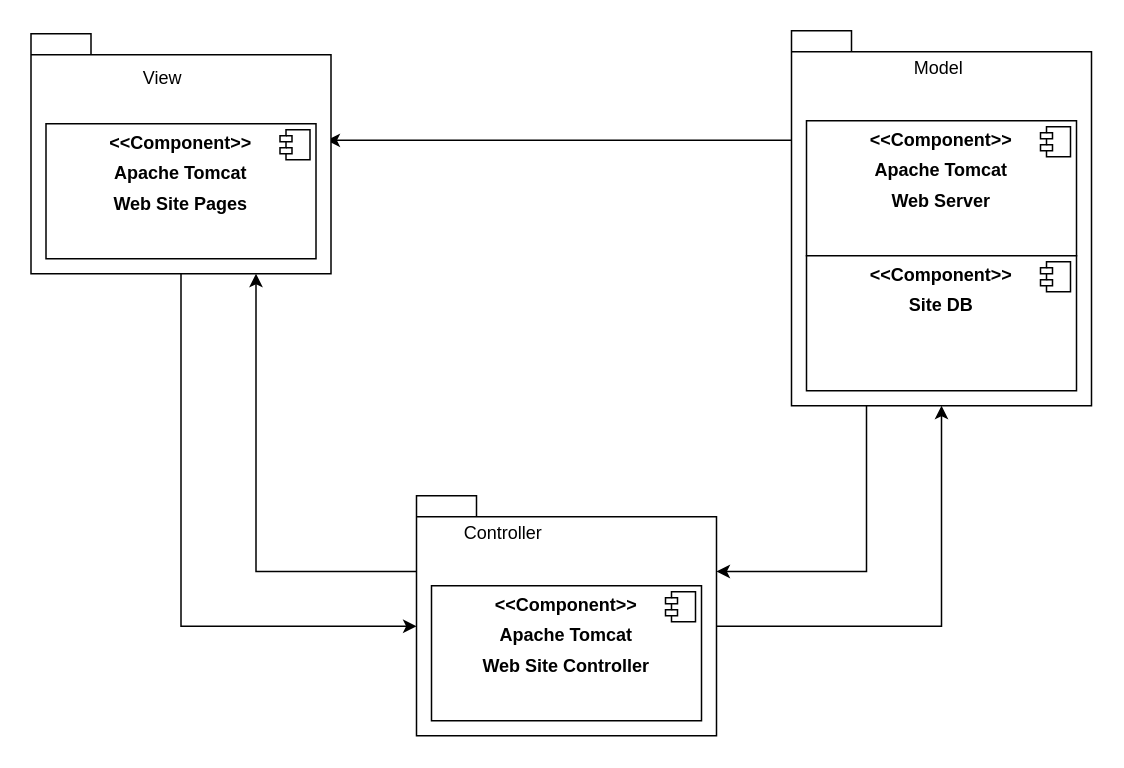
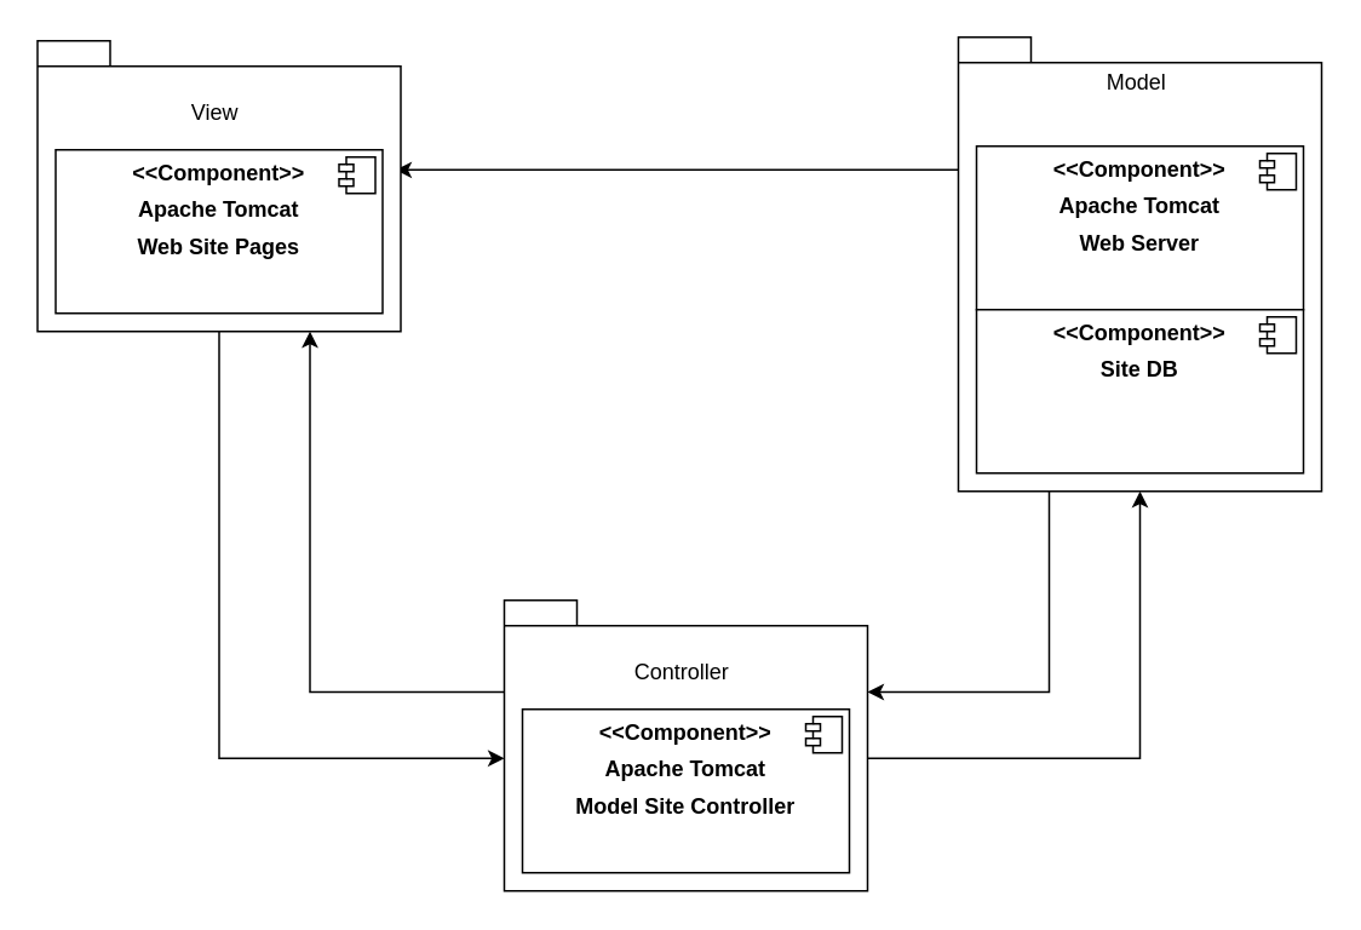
  <mxCell id="0" />
  <mxCell id="1" parent="0" />
  <mxCell id="2" style="edgeStyle=orthogonalEdgeStyle;rounded=0;orthogonalLoop=1;jettySize=auto;html=1;exitX=0;exitY=0;exitDx=0;exitDy=73;exitPerimeter=0;entryX=0.985;entryY=0.444;entryDx=0;entryDy=0;entryPerimeter=0;" edge="1" parent="1" source="4" target="11"><mxGeometry relative="1" as="geometry" /></mxCell>
  <mxCell id="3" style="edgeStyle=orthogonalEdgeStyle;rounded=0;orthogonalLoop=1;jettySize=auto;html=1;exitX=0.25;exitY=1;exitDx=0;exitDy=0;exitPerimeter=0;entryX=0;entryY=0;entryDx=200;entryDy=50.5;entryPerimeter=0;" edge="1" parent="1" source="4" target="17"><mxGeometry relative="1" as="geometry" /></mxCell>
  <mxCell id="4" value="" style="shape=folder;fontStyle=1;spacingTop=10;tabWidth=40;tabHeight=14;tabPosition=left;html=1;" vertex="1" parent="1"><mxGeometry x="527" y="20" width="200" height="250" as="geometry" /></mxCell>
  <mxCell id="5" value="&lt;p style=&quot;margin: 0px ; margin-top: 6px ; text-align: center&quot;&gt;&lt;b&gt;&amp;lt;&amp;lt;Component&amp;gt;&amp;gt;&lt;/b&gt;&lt;/p&gt;&lt;p style=&quot;margin: 0px ; margin-top: 6px ; text-align: center&quot;&gt;&lt;b&gt;Apache Tomcat&lt;/b&gt;&lt;/p&gt;&lt;p style=&quot;margin: 0px ; margin-top: 6px ; text-align: center&quot;&gt;&lt;b&gt;Web Server&lt;/b&gt;&lt;/p&gt;" style="align=left;overflow=fill;html=1;" vertex="1" parent="1"><mxGeometry x="537" y="80" width="180" height="90" as="geometry" /></mxCell>
  <mxCell id="6" value="" style="shape=component;jettyWidth=8;jettyHeight=4;" vertex="1" parent="5"><mxGeometry x="1" width="20" height="20" relative="1" as="geometry"><mxPoint x="-24" y="4" as="offset" /></mxGeometry></mxCell>
  <mxCell id="7" value="&lt;p style=&quot;margin: 0px ; margin-top: 6px ; text-align: center&quot;&gt;&lt;b&gt;&amp;lt;&amp;lt;Component&amp;gt;&amp;gt;&lt;/b&gt;&lt;/p&gt;&lt;p style=&quot;margin: 0px ; margin-top: 6px ; text-align: center&quot;&gt;&lt;b&gt;Site DB&lt;/b&gt;&lt;/p&gt;" style="align=left;overflow=fill;html=1;" vertex="1" parent="1"><mxGeometry x="537" y="170" width="180" height="90" as="geometry" /></mxCell>
  <mxCell id="8" value="" style="shape=component;jettyWidth=8;jettyHeight=4;" vertex="1" parent="7"><mxGeometry x="1" width="20" height="20" relative="1" as="geometry"><mxPoint x="-24" y="4" as="offset" /></mxGeometry></mxCell>
  <mxCell id="9" value="Model" style="text;html=1;resizable=0;points=[];autosize=1;align=left;verticalAlign=top;spacingTop=-4;" vertex="1" parent="1"><mxGeometry x="607" y="35" width="50" height="20" as="geometry" /></mxCell>
  <mxCell id="10" style="edgeStyle=orthogonalEdgeStyle;rounded=0;orthogonalLoop=1;jettySize=auto;html=1;exitX=0.5;exitY=1;exitDx=0;exitDy=0;exitPerimeter=0;entryX=0;entryY=0;entryDx=0;entryDy=87;entryPerimeter=0;" edge="1" parent="1" source="11" target="17"><mxGeometry relative="1" as="geometry" /></mxCell>
  <mxCell id="11" value="" style="shape=folder;fontStyle=1;spacingTop=10;tabWidth=40;tabHeight=14;tabPosition=left;html=1;" vertex="1" parent="1"><mxGeometry x="20" y="22" width="200" height="160" as="geometry" /></mxCell>
  <mxCell id="12" value="&lt;p style=&quot;margin: 0px ; margin-top: 6px ; text-align: center&quot;&gt;&lt;b&gt;&amp;lt;&amp;lt;Component&amp;gt;&amp;gt;&lt;/b&gt;&lt;/p&gt;&lt;p style=&quot;margin: 0px ; margin-top: 6px ; text-align: center&quot;&gt;&lt;b&gt;Apache Tomcat&lt;/b&gt;&lt;/p&gt;&lt;p style=&quot;margin: 0px ; margin-top: 6px ; text-align: center&quot;&gt;&lt;b&gt;Web Site Pages&lt;/b&gt;&lt;/p&gt;" style="align=left;overflow=fill;html=1;" vertex="1" parent="1"><mxGeometry x="30" y="82" width="180" height="90" as="geometry" /></mxCell>
  <mxCell id="13" value="" style="shape=component;jettyWidth=8;jettyHeight=4;" vertex="1" parent="12"><mxGeometry x="1" width="20" height="20" relative="1" as="geometry"><mxPoint x="-24" y="4" as="offset" /></mxGeometry></mxCell>
- <mxCell id="14" value="View" style="text;html=1;resizable=0;points=[];autosize=1;align=left;verticalAlign=top;spacingTop=-4;" vertex="1" parent="1"><mxGeometry x="93" y="42" width="40" height="20" as="geometry" /></mxCell>
+ <mxCell id="14" value="View" style="text;html=1;resizable=0;points=[];autosize=1;align=left;verticalAlign=top;spacingTop=-4;" vertex="1" parent="1"><mxGeometry x="103" y="52" width="40" height="20" as="geometry" /></mxCell>
  <mxCell id="15" style="edgeStyle=orthogonalEdgeStyle;rounded=0;orthogonalLoop=1;jettySize=auto;html=1;exitX=0;exitY=0;exitDx=200;exitDy=87;exitPerimeter=0;entryX=0.5;entryY=1;entryDx=0;entryDy=0;entryPerimeter=0;" edge="1" parent="1" source="17" target="4"><mxGeometry relative="1" as="geometry" /></mxCell>
  <mxCell id="16" style="edgeStyle=orthogonalEdgeStyle;rounded=0;orthogonalLoop=1;jettySize=auto;html=1;exitX=0;exitY=0;exitDx=0;exitDy=50.5;exitPerimeter=0;entryX=0.75;entryY=1;entryDx=0;entryDy=0;entryPerimeter=0;" edge="1" parent="1" source="17" target="11"><mxGeometry relative="1" as="geometry" /></mxCell>
  <mxCell id="17" value="" style="shape=folder;fontStyle=1;spacingTop=10;tabWidth=40;tabHeight=14;tabPosition=left;html=1;" vertex="1" parent="1"><mxGeometry x="277" y="330" width="200" height="160" as="geometry" /></mxCell>
- <mxCell id="18" value="&lt;p style=&quot;margin: 0px ; margin-top: 6px ; text-align: center&quot;&gt;&lt;b&gt;&amp;lt;&amp;lt;Component&amp;gt;&amp;gt;&lt;/b&gt;&lt;/p&gt;&lt;p style=&quot;margin: 0px ; margin-top: 6px ; text-align: center&quot;&gt;&lt;b&gt;Apache Tomcat&lt;/b&gt;&lt;/p&gt;&lt;p style=&quot;margin: 0px ; margin-top: 6px ; text-align: center&quot;&gt;&lt;b&gt;Web Site Controller&lt;/b&gt;&lt;/p&gt;" style="align=left;overflow=fill;html=1;" vertex="1" parent="1"><mxGeometry x="287" y="390" width="180" height="90" as="geometry" /></mxCell>
+ <mxCell id="18" value="&lt;p style=&quot;margin: 0px ; margin-top: 6px ; text-align: center&quot;&gt;&lt;b&gt;&amp;lt;&amp;lt;Component&amp;gt;&amp;gt;&lt;/b&gt;&lt;/p&gt;&lt;p style=&quot;margin: 0px ; margin-top: 6px ; text-align: center&quot;&gt;&lt;b&gt;Apache Tomcat&lt;/b&gt;&lt;/p&gt;&lt;p style=&quot;margin: 0px ; margin-top: 6px ; text-align: center&quot;&gt;&lt;b&gt;Model Site Controller&lt;/b&gt;&lt;/p&gt;" style="align=left;overflow=fill;html=1;" vertex="1" parent="1"><mxGeometry x="287" y="390" width="180" height="90" as="geometry" /></mxCell>
  <mxCell id="19" value="" style="shape=component;jettyWidth=8;jettyHeight=4;" vertex="1" parent="18"><mxGeometry x="1" width="20" height="20" relative="1" as="geometry"><mxPoint x="-24" y="4" as="offset" /></mxGeometry></mxCell>
- <mxCell id="20" value="Controller" style="text;html=1;resizable=0;points=[];autosize=1;align=left;verticalAlign=top;spacingTop=-4;" vertex="1" parent="1"><mxGeometry x="307" y="345" width="70" height="20" as="geometry" /></mxCell>
+ <mxCell id="20" value="Controller" style="text;html=1;resizable=0;points=[];autosize=1;align=left;verticalAlign=top;spacingTop=-4;" vertex="1" parent="1"><mxGeometry x="347" y="360" width="70" height="20" as="geometry" /></mxCell>
